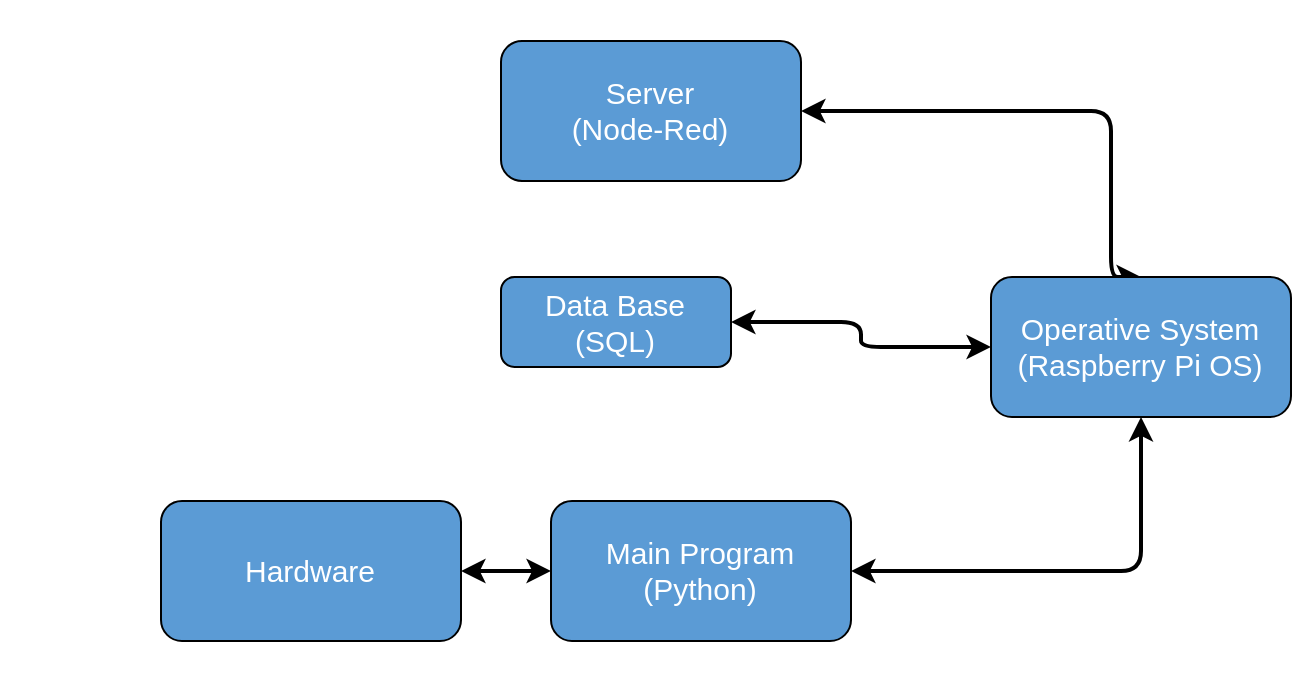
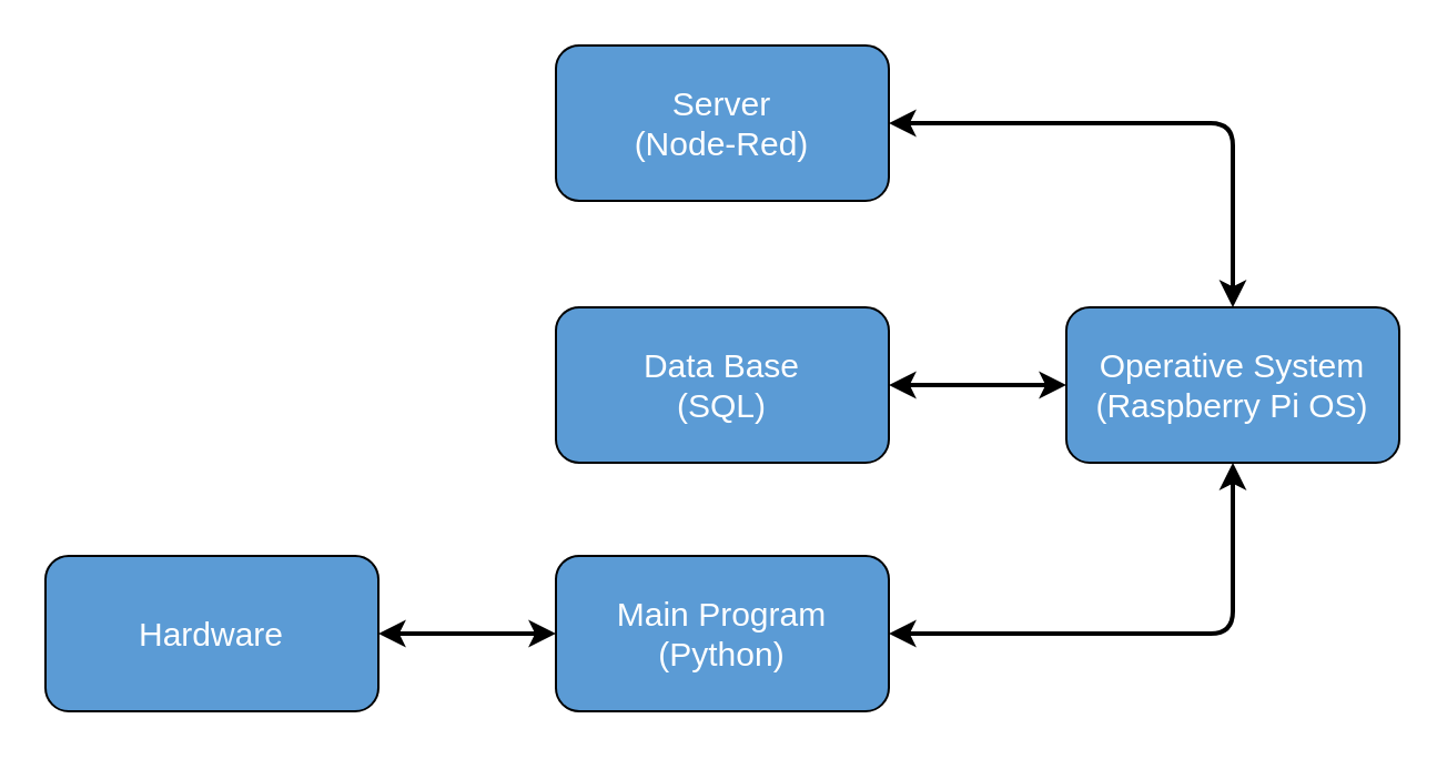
  <mxCell id="0" />
  <mxCell id="1" parent="0" />
  <mxCell id="2" value="" style="edgeStyle=orthogonalEdgeStyle;rounded=0;orthogonalLoop=1;jettySize=auto;html=1;fontSize=15;fontColor=#FFFFFF;startArrow=classic;startFill=1;strokeWidth=2;" edge="1" parent="1" source="3" target="5"><mxGeometry relative="1" as="geometry" /></mxCell>
- <mxCell id="3" value="Hardware" style="rounded=1;whiteSpace=wrap;html=1;fontSize=15;fillColor=#5B9BD5;fontColor=#FFFFFF;labelBorderColor=none;" vertex="1" parent="1"><mxGeometry x="80" y="250" width="150" height="70" as="geometry" /></mxCell>
+ <mxCell id="3" value="Hardware" style="rounded=1;whiteSpace=wrap;html=1;fontSize=15;fillColor=#5B9BD5;fontColor=#FFFFFF;labelBorderColor=none;" vertex="1" parent="1"><mxGeometry x="20" y="250" width="150" height="70" as="geometry" /></mxCell>
  <mxCell id="4" value="" style="edgeStyle=orthogonalEdgeStyle;rounded=1;orthogonalLoop=1;jettySize=auto;html=1;fontSize=15;fontColor=#FFFFFF;startArrow=classic;startFill=1;strokeWidth=2;" edge="1" parent="1" source="5" target="8"><mxGeometry relative="1" as="geometry" /></mxCell>
- <mxCell id="5" value="Main Program&lt;br style=&quot;font-size: 15px;&quot;&gt;(Python)" style="rounded=1;whiteSpace=wrap;html=1;fontSize=15;fillColor=#5B9BD5;fontColor=#FFFFFF;labelBorderColor=none;" vertex="1" parent="1"><mxGeometry x="275" y="250" width="150" height="70" as="geometry" /></mxCell>
+ <mxCell id="5" value="Main Program&lt;br style=&quot;font-size: 15px;&quot;&gt;(Python)" style="rounded=1;whiteSpace=wrap;html=1;fontSize=15;fillColor=#5B9BD5;fontColor=#FFFFFF;labelBorderColor=none;" vertex="1" parent="1"><mxGeometry x="250" y="250" width="150" height="70" as="geometry" /></mxCell>
  <mxCell id="6" value="Server&lt;br style=&quot;font-size: 15px;&quot;&gt;(Node-Red)" style="rounded=1;whiteSpace=wrap;html=1;fontSize=15;fillColor=#5B9BD5;fontColor=#FFFFFF;labelBorderColor=none;" vertex="1" parent="1"><mxGeometry x="250" y="20" width="150" height="70" as="geometry" /></mxCell>
  <mxCell id="7" style="edgeStyle=orthogonalEdgeStyle;orthogonalLoop=1;jettySize=auto;html=1;exitX=0.5;exitY=0;exitDx=0;exitDy=0;entryX=1;entryY=0.5;entryDx=0;entryDy=0;fontSize=15;fontColor=#FFFFFF;startArrow=classic;startFill=1;strokeWidth=2;rounded=1;" edge="1" parent="1" source="8" target="6"><mxGeometry relative="1" as="geometry"><Array as="points"><mxPoint x="555" y="55" /></Array></mxGeometry></mxCell>
- <mxCell id="8" value="&lt;font style=&quot;font-size: 15px&quot;&gt;Operative System&lt;br style=&quot;font-size: 15px&quot;&gt;(&lt;span style=&quot;text-align: left; font-size: 15px;&quot;&gt;Raspberry Pi OS&lt;/span&gt;)&lt;/font&gt;" style="rounded=1;whiteSpace=wrap;html=1;fontSize=15;fillColor=#5B9BD5;fontColor=#FFFFFF;labelBorderColor=none;" vertex="1" parent="1"><mxGeometry x="495" y="138" width="150" height="70" as="geometry" /></mxCell>
+ <mxCell id="8" value="&lt;font style=&quot;font-size: 15px&quot;&gt;Operative System&lt;br style=&quot;font-size: 15px&quot;&gt;(&lt;span style=&quot;text-align: left; font-size: 15px;&quot;&gt;Raspberry Pi OS&lt;/span&gt;)&lt;/font&gt;" style="rounded=1;whiteSpace=wrap;html=1;fontSize=15;fillColor=#5B9BD5;fontColor=#FFFFFF;labelBorderColor=none;" vertex="1" parent="1"><mxGeometry x="480" y="138" width="150" height="70" as="geometry" /></mxCell>
  <mxCell id="9" value="" style="edgeStyle=orthogonalEdgeStyle;rounded=1;orthogonalLoop=1;jettySize=auto;html=1;fontSize=15;fontColor=#FFFFFF;startArrow=classic;startFill=1;strokeWidth=2;" edge="1" parent="1" source="10" target="8"><mxGeometry relative="1" as="geometry" /></mxCell>
- <mxCell id="10" value="Data Base&lt;br&gt;(SQL)" style="rounded=1;whiteSpace=wrap;html=1;fontSize=15;fillColor=#5B9BD5;fontColor=#FFFFFF;labelBorderColor=none;" vertex="1" parent="1"><mxGeometry x="250" y="138" width="115" height="45" as="geometry" /></mxCell>
+ <mxCell id="10" value="Data Base&lt;br&gt;(SQL)" style="rounded=1;whiteSpace=wrap;html=1;fontSize=15;fillColor=#5B9BD5;fontColor=#FFFFFF;labelBorderColor=none;" vertex="1" parent="1"><mxGeometry x="250" y="138" width="150" height="70" as="geometry" /></mxCell>
